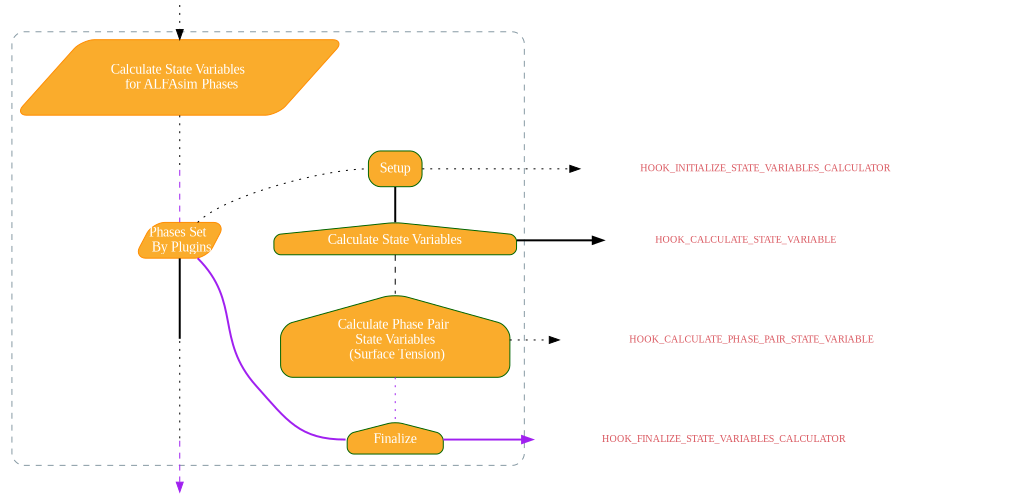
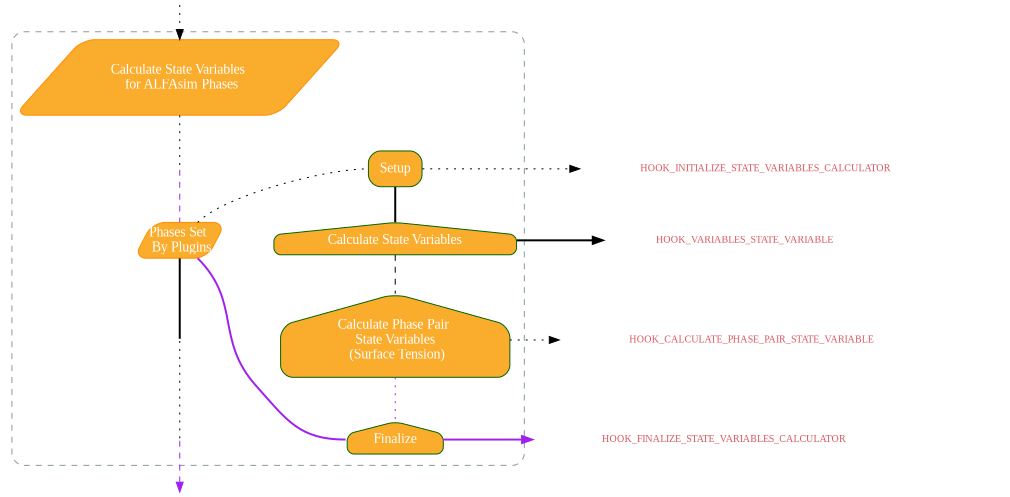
  digraph {
    fontname="Liberation Serif"
    newrank=true
    nodesep=0.7
    node [color=darkgreen fillcolor="#FAAC2C" fontcolor="#ffffff" fontname="Liberation Serif" shape=house style="rounded, filled"]
    edge [color=black fontcolor="#2c3e50" fontname="Liberation Serif" style=dotted arrowhead=none]
    n1 [label=Setup shape=box]
    n2 [color=darkorange fontcolor="#DA5961" fontsize=10 label=" HOOK_INITIALIZE_STATE_VARIABLES_CALCULATOR" peripheries=0 shape=parallelogram width=0 style=""]
    n3 [label="Calculate State Variables"]
-   n4 [color=darkorange fontcolor="#DA5961" fontsize=10 label=" HOOK_CALCULATE_STATE_VARIABLE" peripheries=0 shape=parallelogram width=0 style=""]
+   n4 [color=darkorange fontcolor="#DA5961" fontsize=10 label=HOOK_VARIABLES_STATE_VARIABLE peripheries=0 shape=parallelogram width=0 style=""]
    n5 [label="Calculate Phase Pair \n State Variables \n (Surface Tension)"]
    n6 [fontcolor="#DA5961" fontsize=10 label=" HOOK_CALCULATE_PHASE_PAIR_STATE_VARIABLE" peripheries=0 width=0 style=""]
    n7 [label=Finalize]
    n8 [color=darkorange fontcolor="#DA5961" fontsize=10 label=" HOOK_FINALIZE_STATE_VARIABLES_CALCULATOR" peripheries=0 width=0 style=""]
    n9 [color=darkorange fixedsize=true label="Phases Set \n By Plugins" shape=parallelogram width=1.2]
    n10 [color=darkorange label="Calculate State Variables \n for ALFAsim Phases" shape=parallelogram]
    invisible_1 [color="#FAAC2C" shape=point style=invis width=0]
    invisible_2 [color="#FAAC2C" shape=point style=invis width=0]
    invisible_3 [color="#FAAC2C" shape=point style=invis width=0]
    invisible_end [color="#FAAC2C" shape=point style=invis width=0]
    invisible_init [color="#FAAC2C" shape=point style=invis width=0]
    subgraph sub_1 {
      rank=same
      n1
      n2
    }
    subgraph sub_2 {
      rank=same
      n3
      n4
    }
    subgraph sub_3 {
      rank=same
      n5
      n6
    }
    subgraph sub_4 {
      rank=same
      n7
      n8
    }
    subgraph sub_5 {
      rank=same
      n3
      n9
    }
    subgraph cluster_6 {
      color="#8699A3"
      labeljust=l
      style="rounded, dashed"
      n1
      n3
      n5
      n7
      n9
      n10
      invisible_1
      invisible_2
      invisible_3
    }
    n1 -> n2 [constraint=false arrowhead=""]
    n1 -> n3 [style=bold weight=9999]
    n3 -> n4 [constraint=false style=bold arrowhead=""]
    n3 -> n5 [style=dashed weight=9999]
    n5 -> n6 [constraint=false arrowhead=""]
    n5 -> n7 [color=purple weight=9999]
    n7 -> n8 [color=purple constraint=false style=bold arrowhead=""]
    n7 -> n9 [color=purple headport=se style=bold tailport=w]
    n9 -> n1 [headport=w tailport=ne]
    n9 -> invisible_2 [style=bold]
    n10 -> invisible_1 [weight=9999]
    invisible_1 -> n9 [color=purple style=dashed weight=9999]
    invisible_2 -> invisible_3
    invisible_3 -> invisible_end [color=purple style=dashed arrowhead=""]
    invisible_init -> n10 [arrowhead=""]
  }
